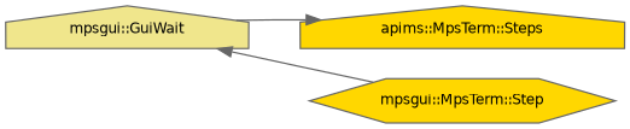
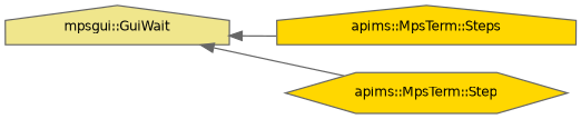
  digraph {
    rankdir=LR
    node [color=gray40 fillcolor=gold fontname=Helvetica fontsize=10 shape=house style=filled]
    edge [color=gray40 dir=back fontname=Helvetica fontsize=10 labelfontname=Helvetica labelfontsize=10 style=solid]
    n1 [fillcolor=khaki fontcolor=black height=0.2 label="mpsgui::GuiWait" width=0.4]
    n2 [height=0.2 label="apims::MpsTerm::Steps" width=0.4]
-   n3 [height=0.2 label="mpsgui::MpsTerm::Step" shape=hexagon width=0.4]
-   n2 -> n1
+   n3 [height=0.2 label="apims::MpsTerm::Step" shape=hexagon width=0.4]
+   n1 -> n2
    n1 -> n3
  }
